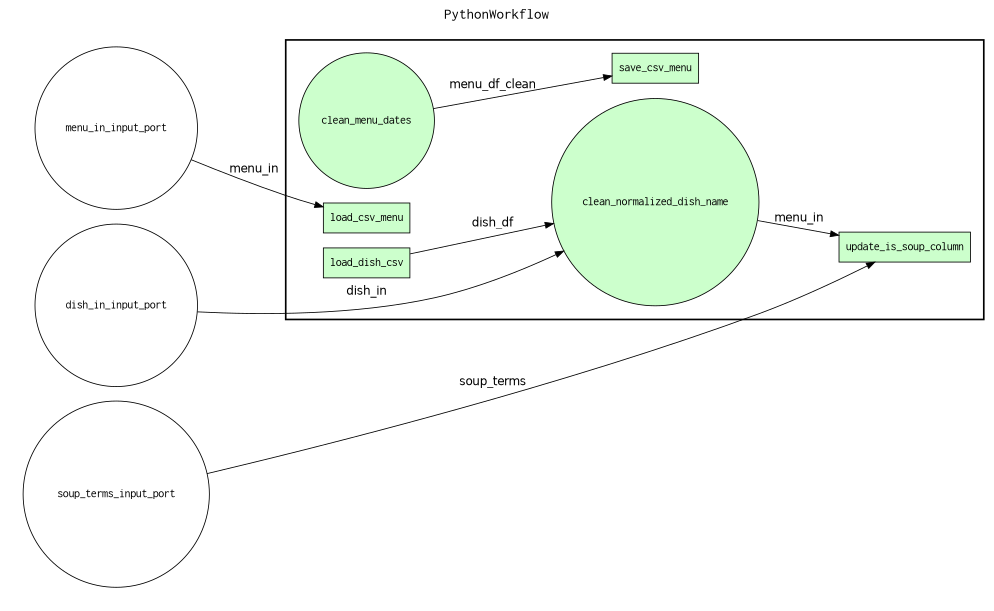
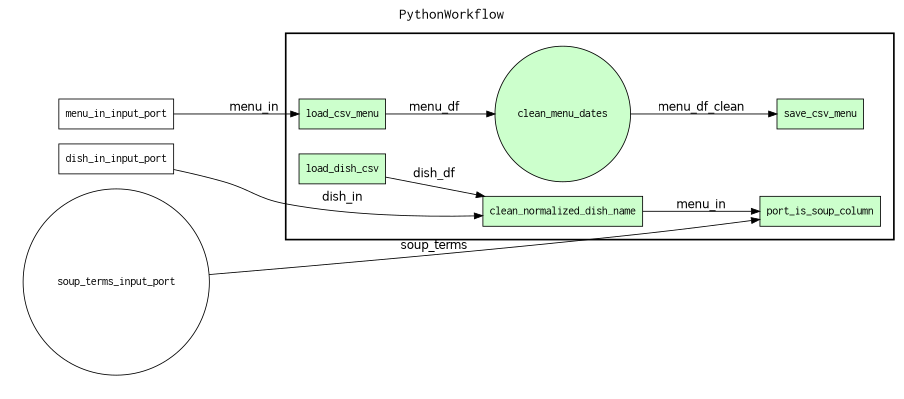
  digraph {
    fontname=Courier
    fontsize=18
    label=PythonWorkflow
    labelloc=t
    rankdir=LR
    node [fillcolor="#CCFFCC" fontname=Courier peripheries=1 shape=box style=filled]
    edge [fontname=Helvetica]
    load_dish_csv
-   clean_normalized_dish_name [shape=circle]
-   update_is_soup_column
+   clean_normalized_dish_name
+   update_is_soup_column [label=port_is_soup_column]
    load_csv_menu
    clean_menu_dates [shape=circle]
    save_csv_menu
-   dish_in_input_port [fillcolor="#FFFFFF" shape=circle width=0.2]
-   menu_in_input_port [fillcolor="#FFFFFF" shape=circle width=0.2]
+   dish_in_input_port [fillcolor="#FFFFFF" width=0.2]
+   menu_in_input_port [fillcolor="#FFFFFF" width=0.2]
    soup_terms_input_port [fillcolor="#FFFFFF" shape=circle width=0.2]
    subgraph cluster_1 {
      color=black
      label=""
      penwidth=2
      subgraph cluster_2 {
        color=white
        label=""
        penwidth=2
        load_dish_csv
        clean_normalized_dish_name
        update_is_soup_column
        load_csv_menu
        clean_menu_dates
        save_csv_menu
      }
    }
    subgraph cluster_3 {
      color=white
      label=""
      subgraph cluster_4 {
        color=white
        label=""
        dish_in_input_port
        menu_in_input_port
        soup_terms_input_port
      }
    }
    subgraph cluster_5 {
      color=white
      label=""
      subgraph cluster_6 {
        color=white
        label=""
      }
    }
    load_dish_csv -> clean_normalized_dish_name [label=dish_df]
    clean_normalized_dish_name -> update_is_soup_column [label=menu_in]
+   load_csv_menu -> clean_menu_dates [label=menu_df]
    clean_menu_dates -> save_csv_menu [label=menu_df_clean]
    dish_in_input_port -> clean_normalized_dish_name [label=dish_in]
    menu_in_input_port -> load_csv_menu [label=menu_in]
    soup_terms_input_port -> update_is_soup_column [label=soup_terms]
  }
